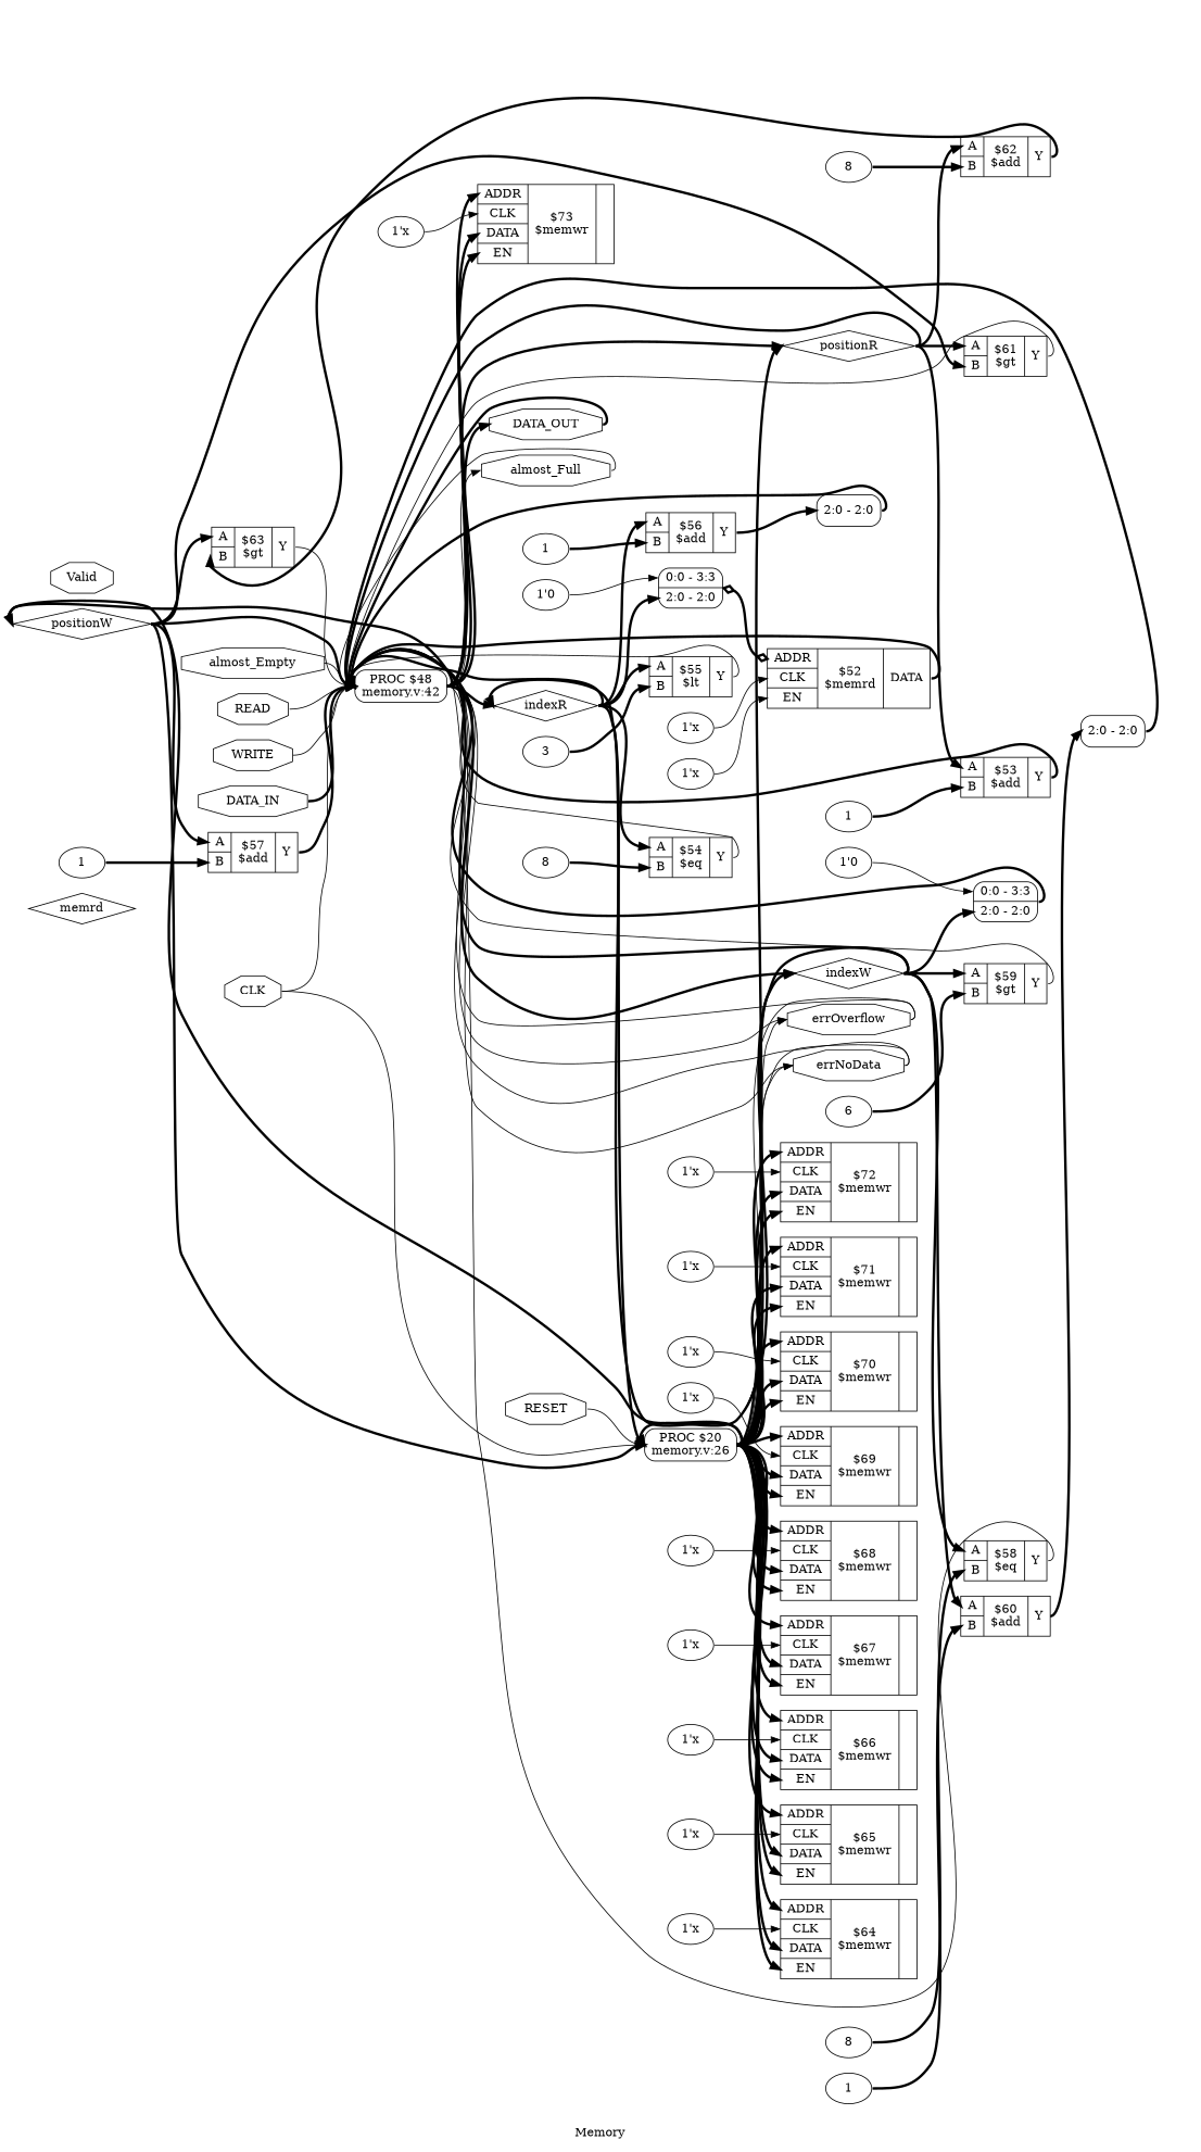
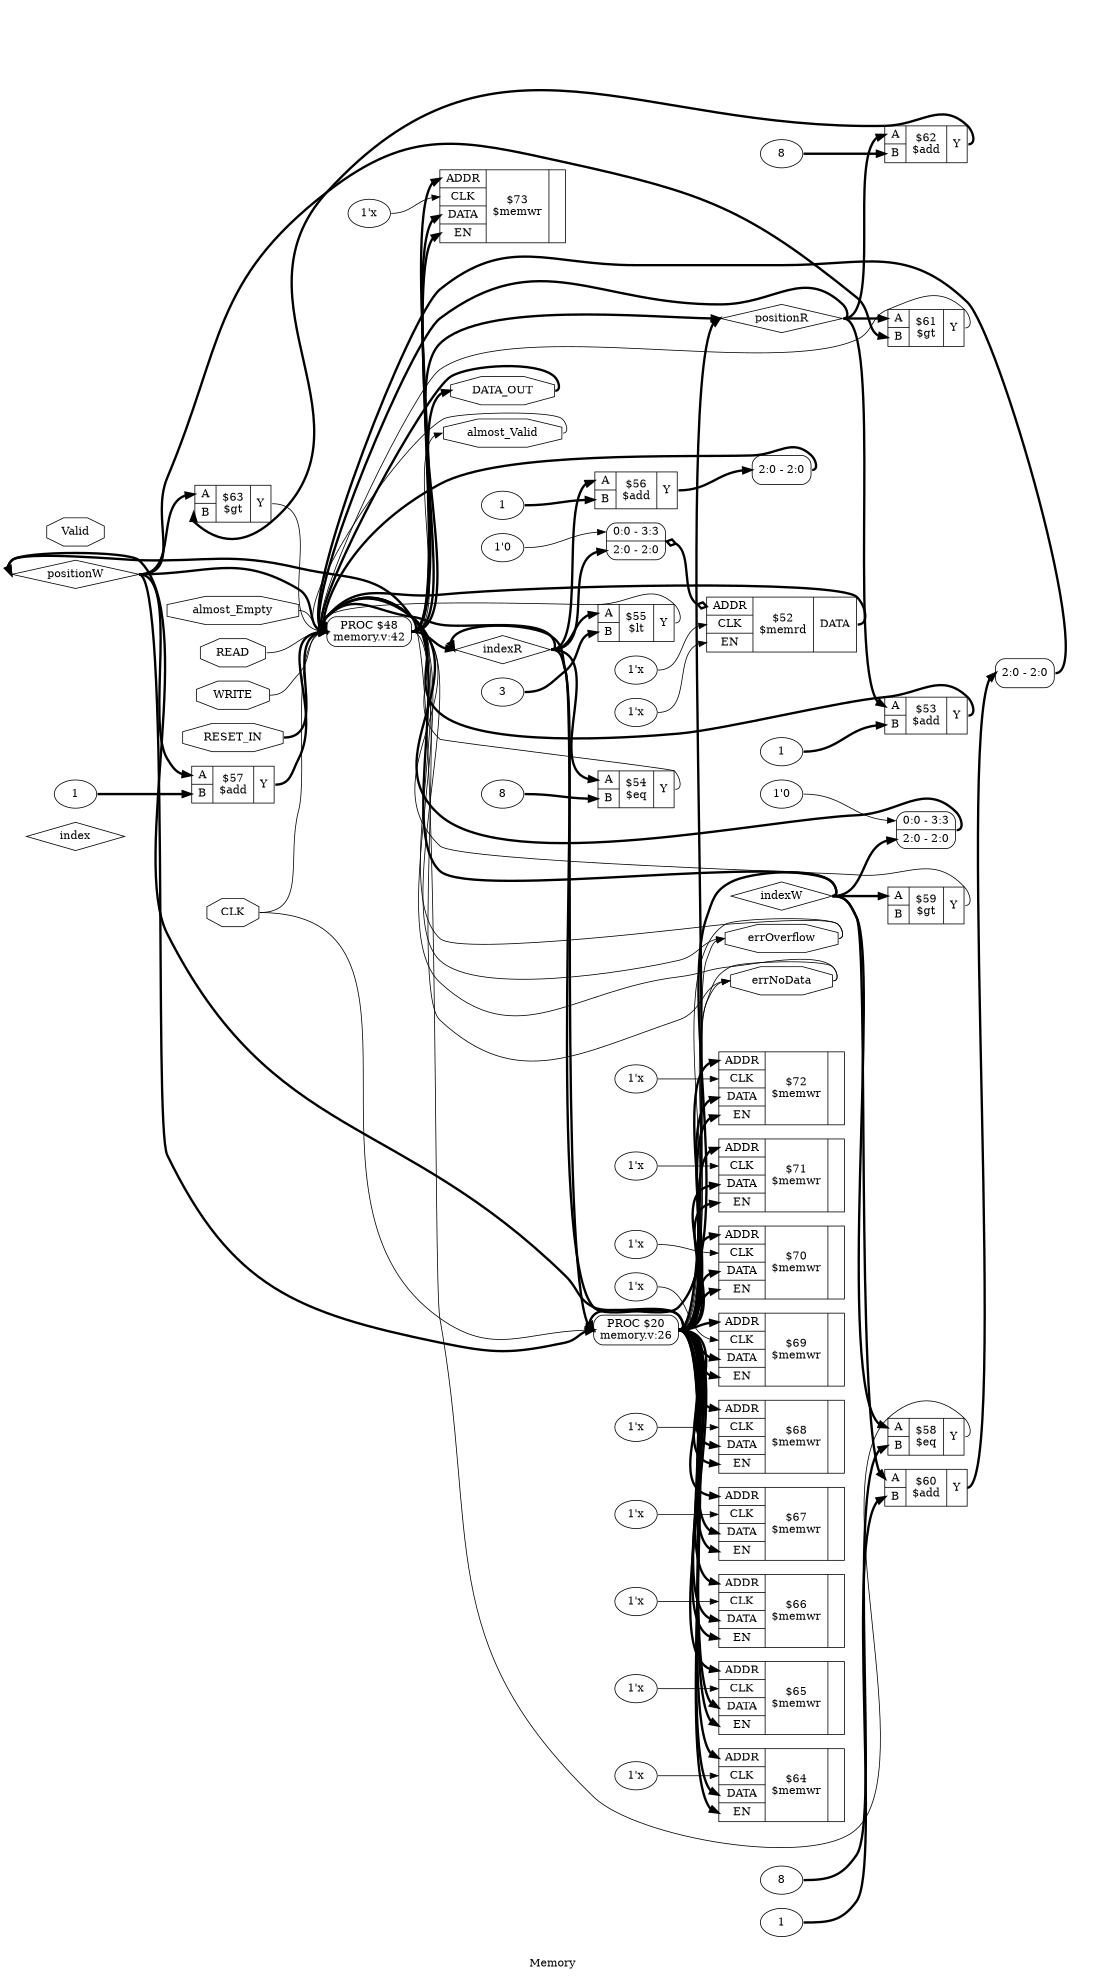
  digraph {
    label=Memory
    rankdir=LR
    remincross=true
    node [shape=record]
    edge [color=black headport=w style="setlinewidth(3)" tailport=e]
-   n1 [color=black fontcolor=black label=memrd shape=diamond]
+   n1 [color=black fontcolor=black label=index shape=diamond]
    n2 [color=black fontcolor=black label=positionW shape=diamond]
    n3 [label="{{<p118> A|<p119> B}|$63\n$gt|{<p120> Y}}"]
    n4 [label="{{<p118> A|<p119> B}|$61\n$gt|{<p120> Y}}"]
    n5 [label="{{<p118> A|<p119> B}|$57\n$add|{<p120> Y}}"]
    n6 [label="PROC $48\nmemory.v:42" shape=box style=rounded]
    n7 [label="PROC $20\nmemory.v:26" shape=box style=rounded]
    n8 [color=black fontcolor=black label=positionR shape=diamond]
    n9 [color=black fontcolor=black label=indexR shape=diamond]
    n10 [color=black fontcolor=black label=indexW shape=diamond]
    n11 [color=black fontcolor=black label=errOverflow shape=octagon]
    n12 [color=black fontcolor=black label=errNoData shape=octagon]
-   n13 [color=black fontcolor=black label=almost_Full shape=octagon]
+   n13 [color=black fontcolor=black label=almost_Valid shape=octagon]
    n14 [color=black fontcolor=black label=DATA_OUT shape=octagon]
    n15 [label="{{<p105> ADDR|<p103> CLK|<p106> DATA|<p107> EN}|$73\n$memwr|{}}"]
    n16 [label="{{<p105> ADDR|<p103> CLK|<p106> DATA|<p107> EN}|$72\n$memwr|{}}"]
    n17 [label="{{<p105> ADDR|<p103> CLK|<p106> DATA|<p107> EN}|$71\n$memwr|{}}"]
    n18 [label="{{<p105> ADDR|<p103> CLK|<p106> DATA|<p107> EN}|$70\n$memwr|{}}"]
    n19 [label="{{<p105> ADDR|<p103> CLK|<p106> DATA|<p107> EN}|$69\n$memwr|{}}"]
    n20 [label="{{<p105> ADDR|<p103> CLK|<p106> DATA|<p107> EN}|$68\n$memwr|{}}"]
    n21 [label="{{<p105> ADDR|<p103> CLK|<p106> DATA|<p107> EN}|$67\n$memwr|{}}"]
    n22 [label="{{<p105> ADDR|<p103> CLK|<p106> DATA|<p107> EN}|$66\n$memwr|{}}"]
    n23 [label="{{<p105> ADDR|<p103> CLK|<p106> DATA|<p107> EN}|$65\n$memwr|{}}"]
    n24 [label="{{<p105> ADDR|<p103> CLK|<p106> DATA|<p107> EN}|$64\n$memwr|{}}"]
    n25 [label="{{<p118> A|<p119> B}|$62\n$add|{<p120> Y}}"]
    n26 [label="{{<p118> A|<p119> B}|$53\n$add|{<p120> Y}}"]
    n27 [label="{{<p118> A|<p119> B}|$56\n$add|{<p120> Y}}"]
    n28 [label="{{<p118> A|<p119> B}|$55\n$lt|{<p120> Y}}"]
    n29 [label="{{<p118> A|<p119> B}|$54\n$eq|{<p120> Y}}"]
    n30 [label="<s1> 0:0 - 3:3 |<s0> 2:0 - 2:0 " style=rounded]
    n31 [label="<s0> 2:0 - 2:0 " style=rounded]
    n32 [label="{{<p105> ADDR|<p103> CLK|<p107> EN}|$52\n$memrd|{<p106> DATA}}"]
    n33 [label="{{<p118> A|<p119> B}|$60\n$add|{<p120> Y}}"]
    n34 [label="{{<p118> A|<p119> B}|$59\n$gt|{<p120> Y}}"]
    n35 [label="{{<p118> A|<p119> B}|$58\n$eq|{<p120> Y}}"]
    n36 [label="<s1> 0:0 - 3:3 |<s0> 2:0 - 2:0 " style=rounded]
    n37 [label="<s0> 2:0 - 2:0 " style=rounded]
    n38 [color=black fontcolor=black label=Valid shape=octagon]
    n39 [color=black fontcolor=black label=almost_Empty shape=octagon]
    n40 [color=black fontcolor=black label=READ shape=octagon]
    n41 [color=black fontcolor=black label=WRITE shape=octagon]
-   n42 [color=black fontcolor=black label=RESET shape=octagon]
    n43 [color=black fontcolor=black label=CLK shape=octagon]
-   n44 [color=black fontcolor=black label=DATA_IN shape=octagon]
+   n44 [color=black fontcolor=black label=RESET_IN shape=octagon]
    n45 [label="1'x" shape=""]
    n46 [label="1'x" shape=""]
    n47 [label="1'x" shape=""]
    n48 [label="1'x" shape=""]
    n49 [label="1'x" shape=""]
    n50 [label="1'x" shape=""]
    n51 [label="1'x" shape=""]
    n52 [label="1'x" shape=""]
    n53 [label="1'x" shape=""]
    n54 [label="1'x" shape=""]
    n55 [label=8 shape=""]
    n56 [label=1 shape=""]
-   n57 [label=6 shape=""]
    n58 [label=8 shape=""]
    n59 [label=1 shape=""]
    n60 [label=1 shape=""]
    n61 [label=3 shape=""]
    n62 [label=8 shape=""]
    n63 [label=1 shape=""]
    n64 [label="1'0" shape=""]
    n65 [label="1'x" shape=""]
    n66 [label="1'x" shape=""]
    n67 [label="1'0" shape=""]
    n2 -> n3 [headport="p118:w"]
    n2 -> n4 [headport="p119:w"]
    n2 -> n5 [headport="p118:w"]
    n2 -> n6
    n2 -> n7
    n3 -> n6 [tailport="p120:e" style=""]
    n4 -> n6 [tailport="p120:e" style=""]
    n5 -> n6 [tailport="p120:e"]
    n6 -> n2
    n6 -> n8
    n6 -> n9
-   n6 -> n10
    n6 -> n11 [style=""]
    n6 -> n12 [style=""]
    n6 -> n13 [style=""]
    n6 -> n14
    n6 -> n15 [headport="p107:w"]
    n6 -> n15 [headport="p106:w"]
    n6 -> n15 [headport="p105:w"]
    n7 -> n2
    n7 -> n8
    n7 -> n9
-   n7 -> n10
    n7 -> n11 [style=""]
    n7 -> n12 [style=""]
    n7 -> n16 [headport="p107:w"]
    n7 -> n16 [headport="p106:w"]
    n7 -> n16 [headport="p105:w"]
    n7 -> n17 [headport="p107:w"]
    n7 -> n17 [headport="p106:w"]
    n7 -> n17 [headport="p105:w"]
    n7 -> n18 [headport="p107:w"]
    n7 -> n18 [headport="p106:w"]
    n7 -> n18 [headport="p105:w"]
    n7 -> n19 [headport="p107:w"]
    n7 -> n19 [headport="p106:w"]
    n7 -> n19 [headport="p105:w"]
    n7 -> n20 [headport="p107:w"]
    n7 -> n20 [headport="p106:w"]
    n7 -> n20 [headport="p105:w"]
    n7 -> n21 [headport="p107:w"]
    n7 -> n21 [headport="p106:w"]
    n7 -> n21 [headport="p105:w"]
    n7 -> n22 [headport="p107:w"]
    n7 -> n22 [headport="p106:w"]
    n7 -> n22 [headport="p105:w"]
    n7 -> n23 [headport="p107:w"]
    n7 -> n23 [headport="p106:w"]
    n7 -> n23 [headport="p105:w"]
    n7 -> n24 [headport="p107:w"]
    n7 -> n24 [headport="p106:w"]
    n7 -> n24 [headport="p105:w"]
    n8 -> n4 [headport="p118:w"]
    n8 -> n6
    n8 -> n25 [headport="p118:w"]
    n8 -> n26 [headport="p118:w"]
    n9 -> n6
    n9 -> n7
    n9 -> n27 [headport="p118:w"]
    n9 -> n28 [headport="p118:w"]
    n9 -> n29 [headport="p118:w"]
    n9 -> n30 [headport="s0:w"]
    n10 -> n6
    n10 -> n7
    n10 -> n33 [headport="p118:w"]
    n10 -> n34 [headport="p118:w"]
    n10 -> n35 [headport="p118:w"]
    n10 -> n36 [headport="s0:w"]
    n11 -> n6 [style=""]
    n11 -> n7 [style=""]
    n12 -> n6 [style=""]
    n12 -> n7 [style=""]
    n13 -> n6 [style=""]
    n14 -> n6
    n25 -> n3 [headport="p119:w" tailport="p120:e"]
    n26 -> n6 [tailport="p120:e"]
    n27 -> n31 [headport="s0:w" tailport="p120:e"]
    n28 -> n6 [tailport="p120:e" style=""]
    n29 -> n6 [tailport="p120:e" style=""]
    n30 -> n32 [arrowhead=odiamond arrowtail=odiamond dir=both headport="p105:w"]
    n31 -> n6
    n32 -> n6 [tailport="p106:e"]
    n33 -> n37 [headport="s0:w" tailport="p120:e"]
    n34 -> n6 [tailport="p120:e" style=""]
    n35 -> n6 [tailport="p120:e" style=""]
    n36 -> n6
    n37 -> n6
    n39 -> n6 [style=""]
    n40 -> n6 [style=""]
    n41 -> n6 [style=""]
-   n42 -> n7 [style=""]
    n43 -> n6 [style=""]
    n43 -> n7 [style=""]
    n44 -> n6
    n45 -> n15 [headport="p103:w" style=""]
    n46 -> n16 [headport="p103:w" style=""]
    n47 -> n17 [headport="p103:w" style=""]
    n48 -> n18 [headport="p103:w" style=""]
    n49 -> n19 [headport="p103:w" style=""]
    n50 -> n20 [headport="p103:w" style=""]
    n51 -> n21 [headport="p103:w" style=""]
    n52 -> n22 [headport="p103:w" style=""]
    n53 -> n23 [headport="p103:w" style=""]
    n54 -> n24 [headport="p103:w" style=""]
    n55 -> n25 [headport="p119:w"]
    n56 -> n33 [headport="p119:w"]
-   n57 -> n34 [headport="p119:w"]
    n58 -> n35 [headport="p119:w"]
    n59 -> n5 [headport="p119:w"]
    n60 -> n27 [headport="p119:w"]
    n61 -> n28 [headport="p119:w"]
    n62 -> n29 [headport="p119:w"]
    n63 -> n26 [headport="p119:w"]
    n64 -> n30 [headport="s1:w" style=""]
    n65 -> n32 [headport="p107:w" style=""]
    n66 -> n32 [headport="p103:w" style=""]
    n67 -> n36 [headport="s1:w" style=""]
  }
